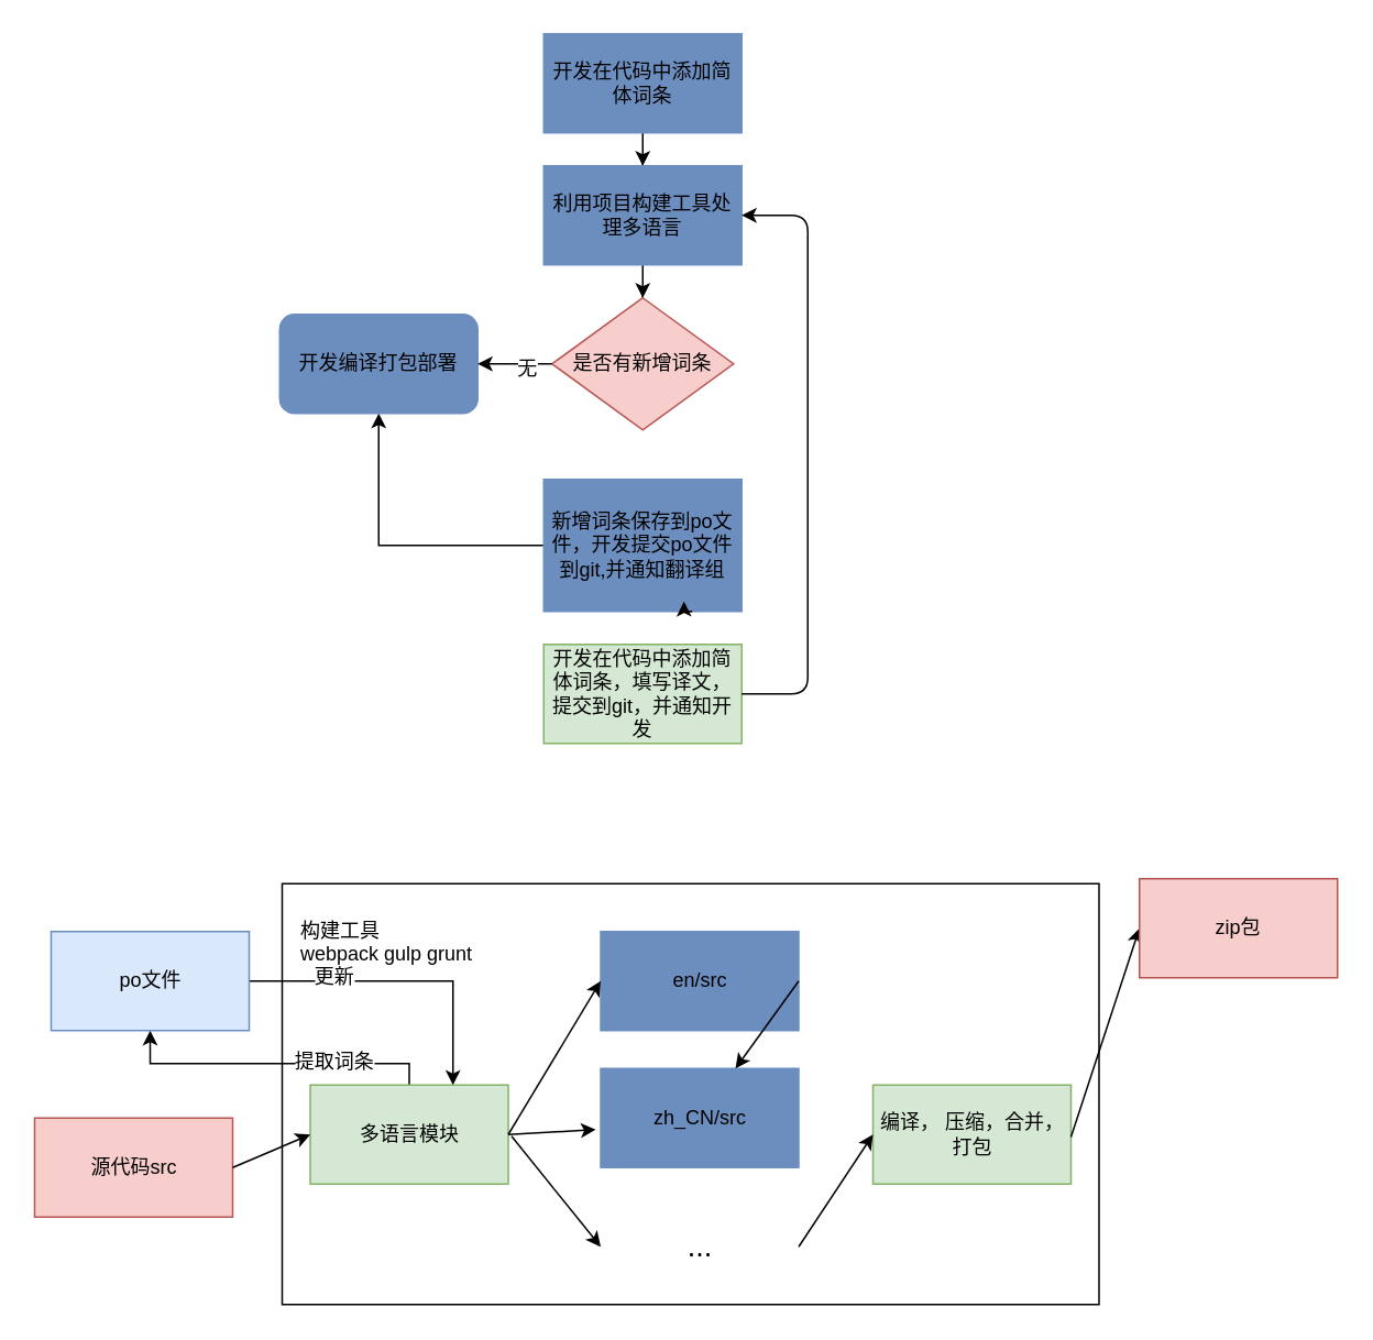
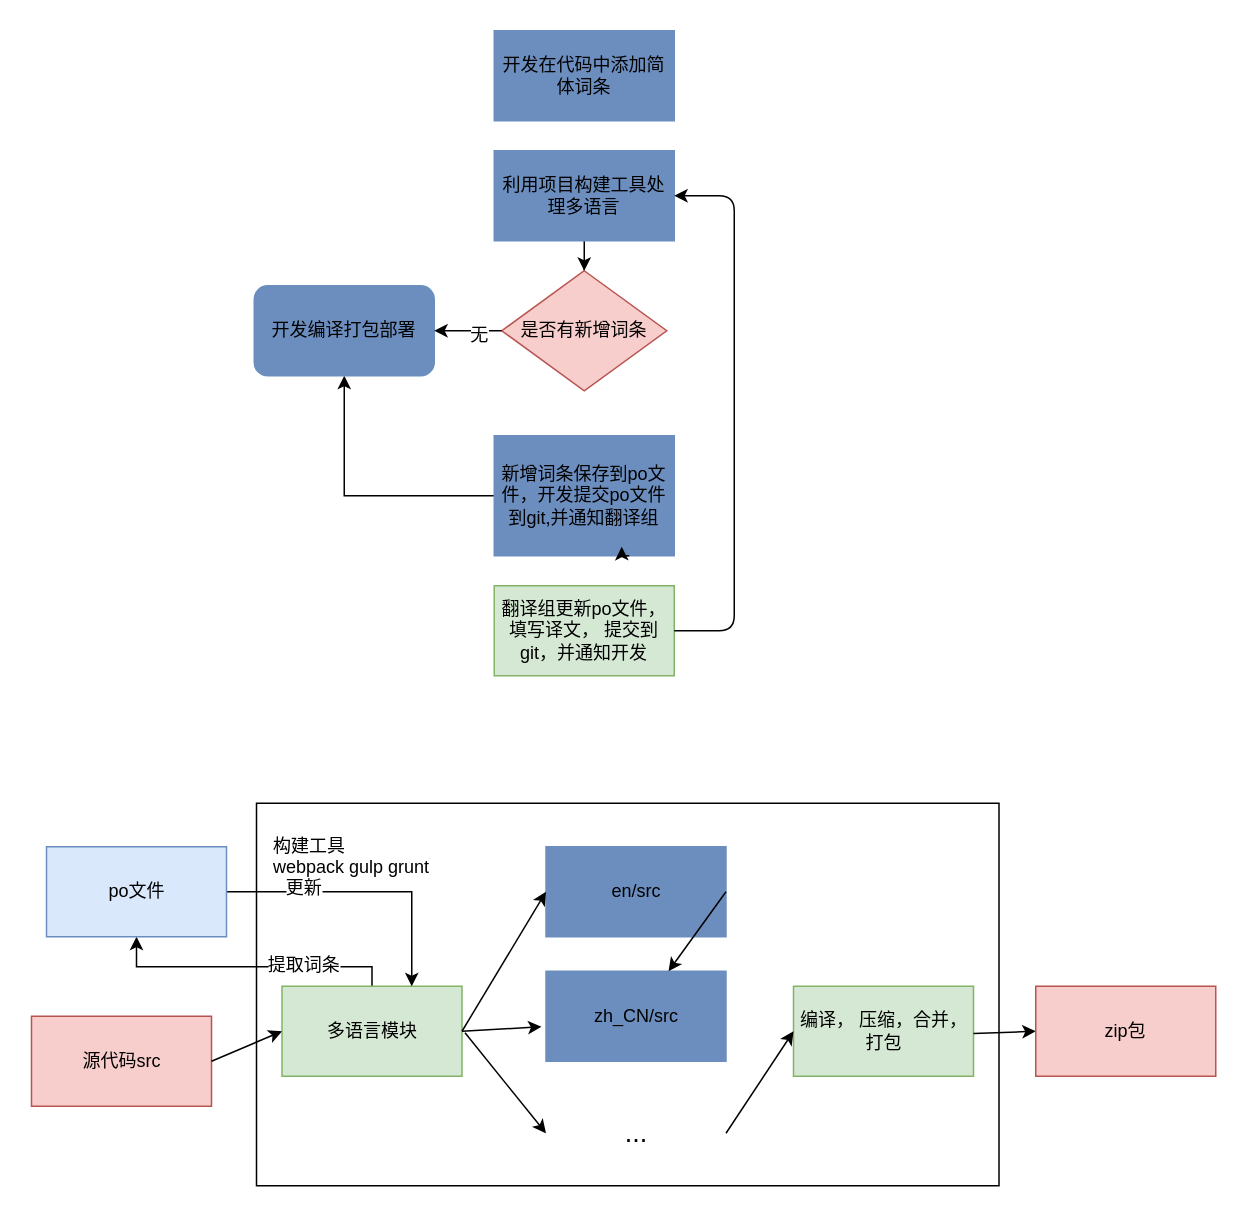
  <mxCell id="0" />
  <mxCell id="1" parent="0" />
  <mxCell id="2" value="" style="rounded=0;whiteSpace=wrap;html=1;fillColor=#FFFFFF;strokeColor=#000000;" parent="1" vertex="1"><mxGeometry x="170.5" y="535" width="495" height="255" as="geometry" /></mxCell>
- <mxCell id="3" value="" style="edgeStyle=orthogonalEdgeStyle;rounded=0;orthogonalLoop=1;jettySize=auto;html=1;" parent="1" source="4" target="6" edge="1"><mxGeometry relative="1" as="geometry" /></mxCell>
  <mxCell id="4" value="开发在代码中添加简体词条" style="rounded=0;whiteSpace=wrap;html=1;fillColor=#6C8EBF;strokeColor=#6c8ebf;" parent="1" vertex="1"><mxGeometry x="329" y="20" width="120" height="60" as="geometry" /></mxCell>
  <mxCell id="5" value="" style="edgeStyle=orthogonalEdgeStyle;rounded=0;orthogonalLoop=1;jettySize=auto;html=1;" parent="1" source="6" target="7" edge="1"><mxGeometry relative="1" as="geometry" /></mxCell>
  <mxCell id="6" value="利用项目构建工具处理多语言" style="rounded=0;whiteSpace=wrap;html=1;fillColor=#6C8EBF;strokeColor=#6c8ebf;" parent="1" vertex="1"><mxGeometry x="329" y="100" width="120" height="60" as="geometry" /></mxCell>
  <mxCell id="7" value="是否有新增词条" style="rhombus;whiteSpace=wrap;html=1;fillColor=#f8cecc;strokeColor=#b85450;" parent="1" vertex="1"><mxGeometry x="334" y="180" width="110" height="80" as="geometry" /></mxCell>
  <mxCell id="8" value="" style="edgeStyle=orthogonalEdgeStyle;rounded=0;orthogonalLoop=1;jettySize=auto;html=1;" parent="1" source="9" target="12" edge="1"><mxGeometry relative="1" as="geometry" /></mxCell>
  <mxCell id="9" value="新增词条保存到po文件，开发提交po文件到git,并通知翻译组" style="rounded=0;whiteSpace=wrap;html=1;fillColor=#6C8EBF;strokeColor=#6C8EBF;" parent="1" vertex="1"><mxGeometry x="329" y="290" width="120" height="80" as="geometry" /></mxCell>
- <mxCell id="10" value="开发在代码中添加简体词条，填写译文， 提交到git，并通知开发" style="rounded=0;whiteSpace=wrap;html=1;fillColor=#d5e8d4;strokeColor=#82b366;" parent="1" vertex="1"><mxGeometry x="329" y="390" width="120" height="60" as="geometry" /></mxCell>
+ <mxCell id="10" value="翻译组更新po文件，填写译文， 提交到git，并通知开发" style="rounded=0;whiteSpace=wrap;html=1;fillColor=#d5e8d4;strokeColor=#82b366;" parent="1" vertex="1"><mxGeometry x="329" y="390" width="120" height="60" as="geometry" /></mxCell>
  <mxCell id="11" value="" style="endArrow=classic;html=1;exitX=1;exitY=0.5;exitDx=0;exitDy=0;entryX=1;entryY=0.5;entryDx=0;entryDy=0;" parent="1" source="10" target="6" edge="1"><mxGeometry width="50" height="50" relative="1" as="geometry"><mxPoint x="469" y="425" as="sourcePoint" /><mxPoint x="519" y="375" as="targetPoint" /><Array as="points"><mxPoint x="489" y="420" /><mxPoint x="489" y="220" /><mxPoint x="489" y="130" /></Array></mxGeometry></mxCell>
  <mxCell id="12" value="开发编译打包部署" style="rounded=1;whiteSpace=wrap;html=1;fillColor=#6C8EBF;strokeColor=#6c8ebf;" parent="1" vertex="1"><mxGeometry x="169" y="190" width="120" height="60" as="geometry" /></mxCell>
  <mxCell id="13" value="" style="endArrow=classic;html=1;exitX=0;exitY=0.5;exitDx=0;exitDy=0;entryX=1;entryY=0.5;entryDx=0;entryDy=0;" parent="1" source="7" target="12" edge="1"><mxGeometry width="50" height="50" relative="1" as="geometry"><mxPoint x="299" y="220" as="sourcePoint" /><mxPoint x="299" y="280" as="targetPoint" /></mxGeometry></mxCell>
  <mxCell id="14" value="无" style="text;html=1;resizable=0;points=[];align=center;verticalAlign=middle;labelBackgroundColor=#ffffff;" parent="13" vertex="1" connectable="0"><mxGeometry x="-0.289" y="2" relative="1" as="geometry"><mxPoint as="offset" /></mxGeometry></mxCell>
  <mxCell id="15" value="源代码src" style="rounded=0;whiteSpace=wrap;html=1;fillColor=#f8cecc;strokeColor=#b85450;" parent="1" vertex="1"><mxGeometry x="20.5" y="677" width="120" height="60" as="geometry" /></mxCell>
  <mxCell id="16" style="edgeStyle=orthogonalEdgeStyle;rounded=0;orthogonalLoop=1;jettySize=auto;html=1;exitX=0.5;exitY=0;exitDx=0;exitDy=0;entryX=0.5;entryY=1;entryDx=0;entryDy=0;strokeWidth=1;" parent="1" source="18" target="35" edge="1"><mxGeometry relative="1" as="geometry"><Array as="points"><mxPoint x="248" y="644" /><mxPoint x="91" y="644" /></Array></mxGeometry></mxCell>
  <mxCell id="17" value="提取词条" style="text;html=1;resizable=0;points=[];align=center;verticalAlign=middle;labelBackgroundColor=#ffffff;" parent="16" vertex="1" connectable="0"><mxGeometry x="-0.316" y="-2" relative="1" as="geometry"><mxPoint x="6" as="offset" /></mxGeometry></mxCell>
  <mxCell id="18" value="多语言模块" style="rounded=0;whiteSpace=wrap;html=1;fillColor=#d5e8d4;strokeColor=#82b366;" parent="1" vertex="1"><mxGeometry x="187.5" y="657" width="120" height="60" as="geometry" /></mxCell>
  <mxCell id="19" value="zh_CN/src" style="rounded=0;whiteSpace=wrap;html=1;fillColor=#6C8EBF;strokeColor=#6c8ebf;" parent="1" vertex="1"><mxGeometry x="363.5" y="647" width="120" height="60" as="geometry" /></mxCell>
  <mxCell id="20" value="&lt;font style=&quot;font-size: 18px&quot;&gt;...&lt;/font&gt;" style="rounded=0;whiteSpace=wrap;html=1;strokeColor=none;fillColor=none;" parent="1" vertex="1"><mxGeometry x="363.5" y="725" width="120" height="60" as="geometry" /></mxCell>
  <mxCell id="21" value="en/src" style="rounded=0;whiteSpace=wrap;html=1;fillColor=#6C8EBF;strokeColor=#6c8ebf;" parent="1" vertex="1"><mxGeometry x="363.5" y="564" width="120" height="60" as="geometry" /></mxCell>
  <mxCell id="22" value="编译， 压缩，合并，打包" style="rounded=0;whiteSpace=wrap;html=1;fillColor=#d5e8d4;strokeColor=#82b366;" parent="1" vertex="1"><mxGeometry x="528.5" y="657" width="120" height="60" as="geometry" /></mxCell>
  <mxCell id="23" value="构建工具&lt;br&gt;webpack gulp grunt&lt;br&gt;" style="text;html=1;resizable=0;points=[];autosize=1;align=left;verticalAlign=top;spacingTop=-4;" parent="1" vertex="1"><mxGeometry x="179.5" y="554" width="114" height="28" as="geometry" /></mxCell>
  <mxCell id="24" value="" style="endArrow=classic;html=1;exitX=1;exitY=0.5;exitDx=0;exitDy=0;entryX=0;entryY=0.5;entryDx=0;entryDy=0;" parent="1" source="15" target="18" edge="1"><mxGeometry width="50" height="50" relative="1" as="geometry"><mxPoint x="17.5" y="919" as="sourcePoint" /><mxPoint x="67.5" y="869" as="targetPoint" /></mxGeometry></mxCell>
  <mxCell id="25" value="" style="endArrow=classic;html=1;entryX=0;entryY=0.5;entryDx=0;entryDy=0;exitX=1;exitY=0.5;exitDx=0;exitDy=0;" parent="1" source="18" target="21" edge="1"><mxGeometry width="50" height="50" relative="1" as="geometry"><mxPoint x="10.5" y="998" as="sourcePoint" /><mxPoint x="60.5" y="948" as="targetPoint" /></mxGeometry></mxCell>
  <mxCell id="26" value="" style="endArrow=classic;html=1;entryX=-0.025;entryY=0.617;entryDx=0;entryDy=0;entryPerimeter=0;exitX=1;exitY=0.5;exitDx=0;exitDy=0;" parent="1" source="18" target="19" edge="1"><mxGeometry width="50" height="50" relative="1" as="geometry"><mxPoint x="17.5" y="884" as="sourcePoint" /><mxPoint x="67.5" y="834" as="targetPoint" /></mxGeometry></mxCell>
  <mxCell id="27" value="" style="endArrow=classic;html=1;entryX=0;entryY=0.5;entryDx=0;entryDy=0;" parent="1" target="20" edge="1"><mxGeometry width="50" height="50" relative="1" as="geometry"><mxPoint x="309.5" y="688" as="sourcePoint" /><mxPoint x="67.5" y="834" as="targetPoint" /></mxGeometry></mxCell>
  <mxCell id="28" value="" style="endArrow=classic;html=1;exitX=1;exitY=0.5;exitDx=0;exitDy=0;" parent="1" source="21" target="19" edge="1"><mxGeometry width="50" height="50" relative="1" as="geometry"><mxPoint x="17.5" y="884" as="sourcePoint" /><mxPoint x="67.5" y="834" as="targetPoint" /></mxGeometry></mxCell>
  <mxCell id="29" value="" style="endArrow=classic;html=1;exitX=1;exitY=0.5;exitDx=0;exitDy=0;entryX=0;entryY=0.5;entryDx=0;entryDy=0;" parent="1" source="20" target="22" edge="1"><mxGeometry width="50" height="50" relative="1" as="geometry"><mxPoint x="389.5" y="890" as="sourcePoint" /><mxPoint x="524.5" y="691" as="targetPoint" /></mxGeometry></mxCell>
  <mxCell id="30" style="edgeStyle=orthogonalEdgeStyle;rounded=0;orthogonalLoop=1;jettySize=auto;html=1;exitX=0.75;exitY=1;exitDx=0;exitDy=0;entryX=0.708;entryY=0.925;entryDx=0;entryDy=0;entryPerimeter=0;" parent="1" source="9" target="9" edge="1"><mxGeometry relative="1" as="geometry" /></mxCell>
  <mxCell id="31" value="" style="endArrow=classic;html=1;exitX=1;exitY=0.5;exitDx=0;exitDy=0;entryX=0;entryY=0.5;entryDx=0;entryDy=0;" parent="1" target="32" edge="1"><mxGeometry width="50" height="50" relative="1" as="geometry"><mxPoint x="648.5" y="688.5" as="sourcePoint" /><mxPoint x="684" y="686" as="targetPoint" /></mxGeometry></mxCell>
- <mxCell id="32" value="zip包" style="rounded=0;whiteSpace=wrap;html=1;fillColor=#f8cecc;strokeColor=#b85450;" parent="1" vertex="1"><mxGeometry x="690" y="532" width="120" height="60" as="geometry" /></mxCell>
+ <mxCell id="32" value="zip包" style="rounded=0;whiteSpace=wrap;html=1;fillColor=#f8cecc;strokeColor=#b85450;" parent="1" vertex="1"><mxGeometry x="690" y="657" width="120" height="60" as="geometry" /></mxCell>
  <mxCell id="33" style="edgeStyle=orthogonalEdgeStyle;rounded=0;orthogonalLoop=1;jettySize=auto;html=1;exitX=1;exitY=0.5;exitDx=0;exitDy=0;strokeWidth=1;" parent="1" source="35" target="18" edge="1"><mxGeometry relative="1" as="geometry"><Array as="points"><mxPoint x="274" y="594" /></Array></mxGeometry></mxCell>
  <mxCell id="34" value="更新" style="text;html=1;resizable=0;points=[];align=center;verticalAlign=middle;labelBackgroundColor=#ffffff;" parent="33" vertex="1" connectable="0"><mxGeometry x="-0.45" y="3" relative="1" as="geometry"><mxPoint as="offset" /></mxGeometry></mxCell>
  <mxCell id="35" value="po文件" style="rounded=0;whiteSpace=wrap;html=1;fillColor=#dae8fc;strokeColor=#6c8ebf;" parent="1" vertex="1"><mxGeometry x="30.5" y="564" width="120" height="60" as="geometry" /></mxCell>
